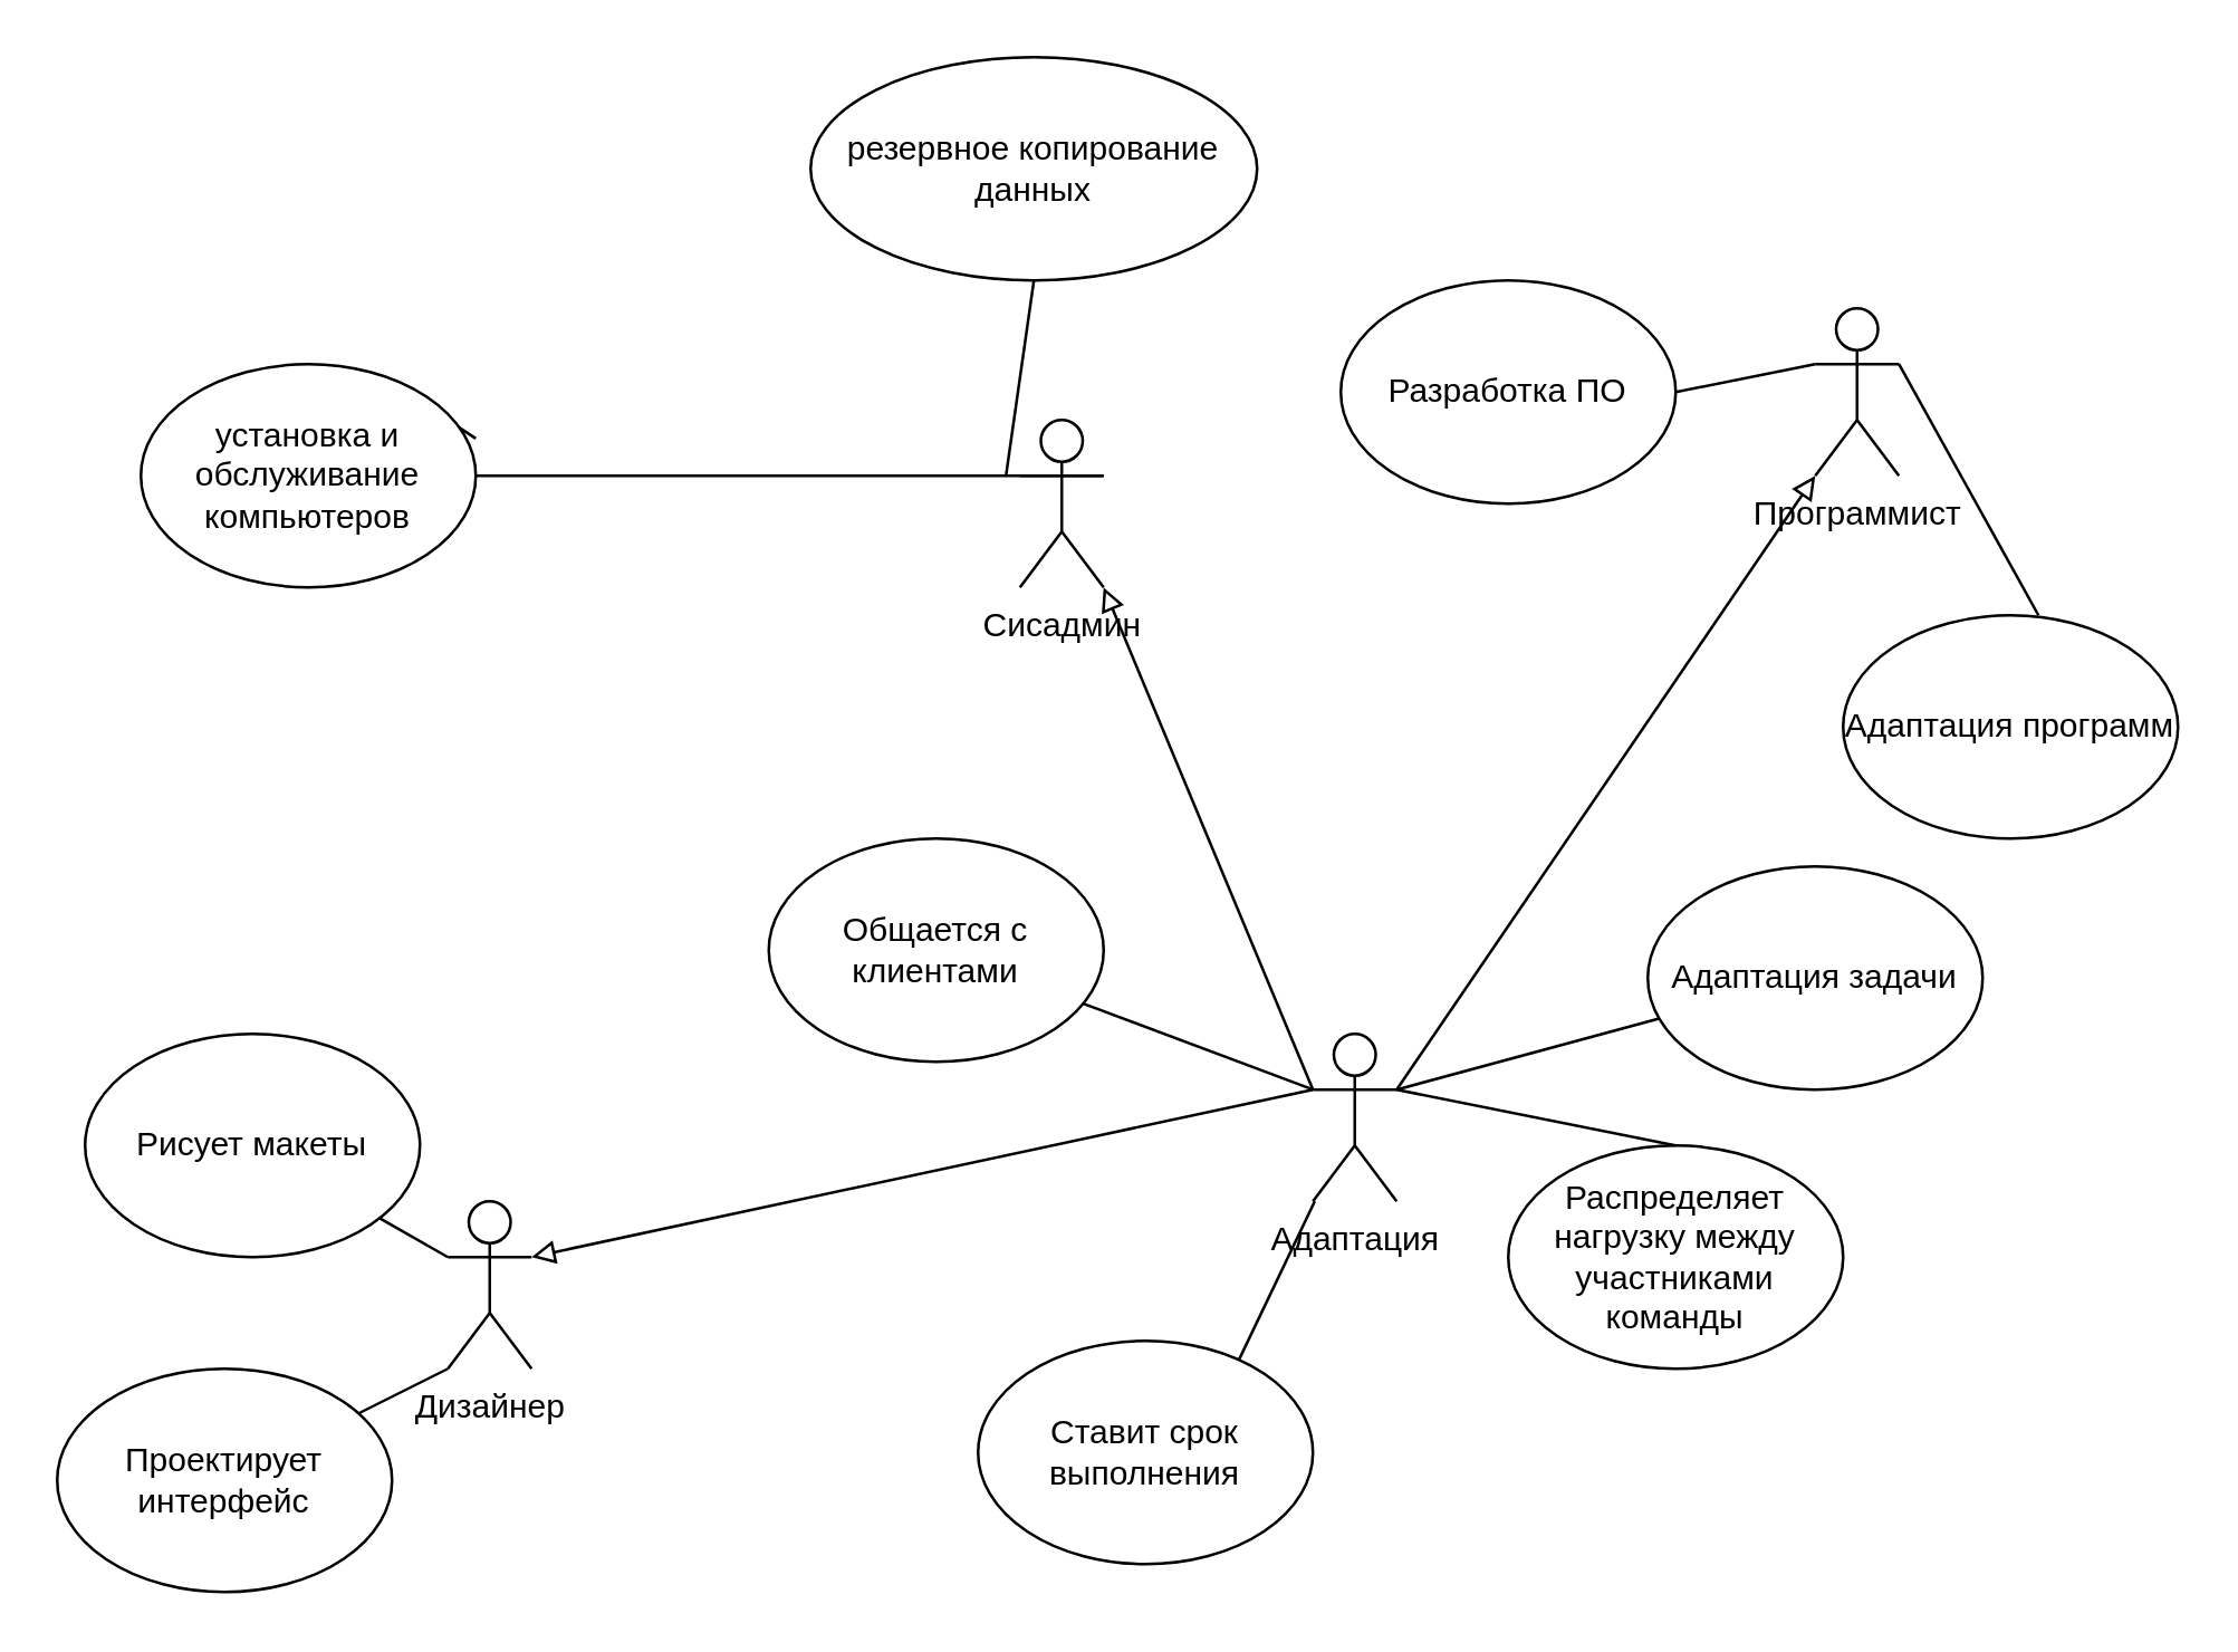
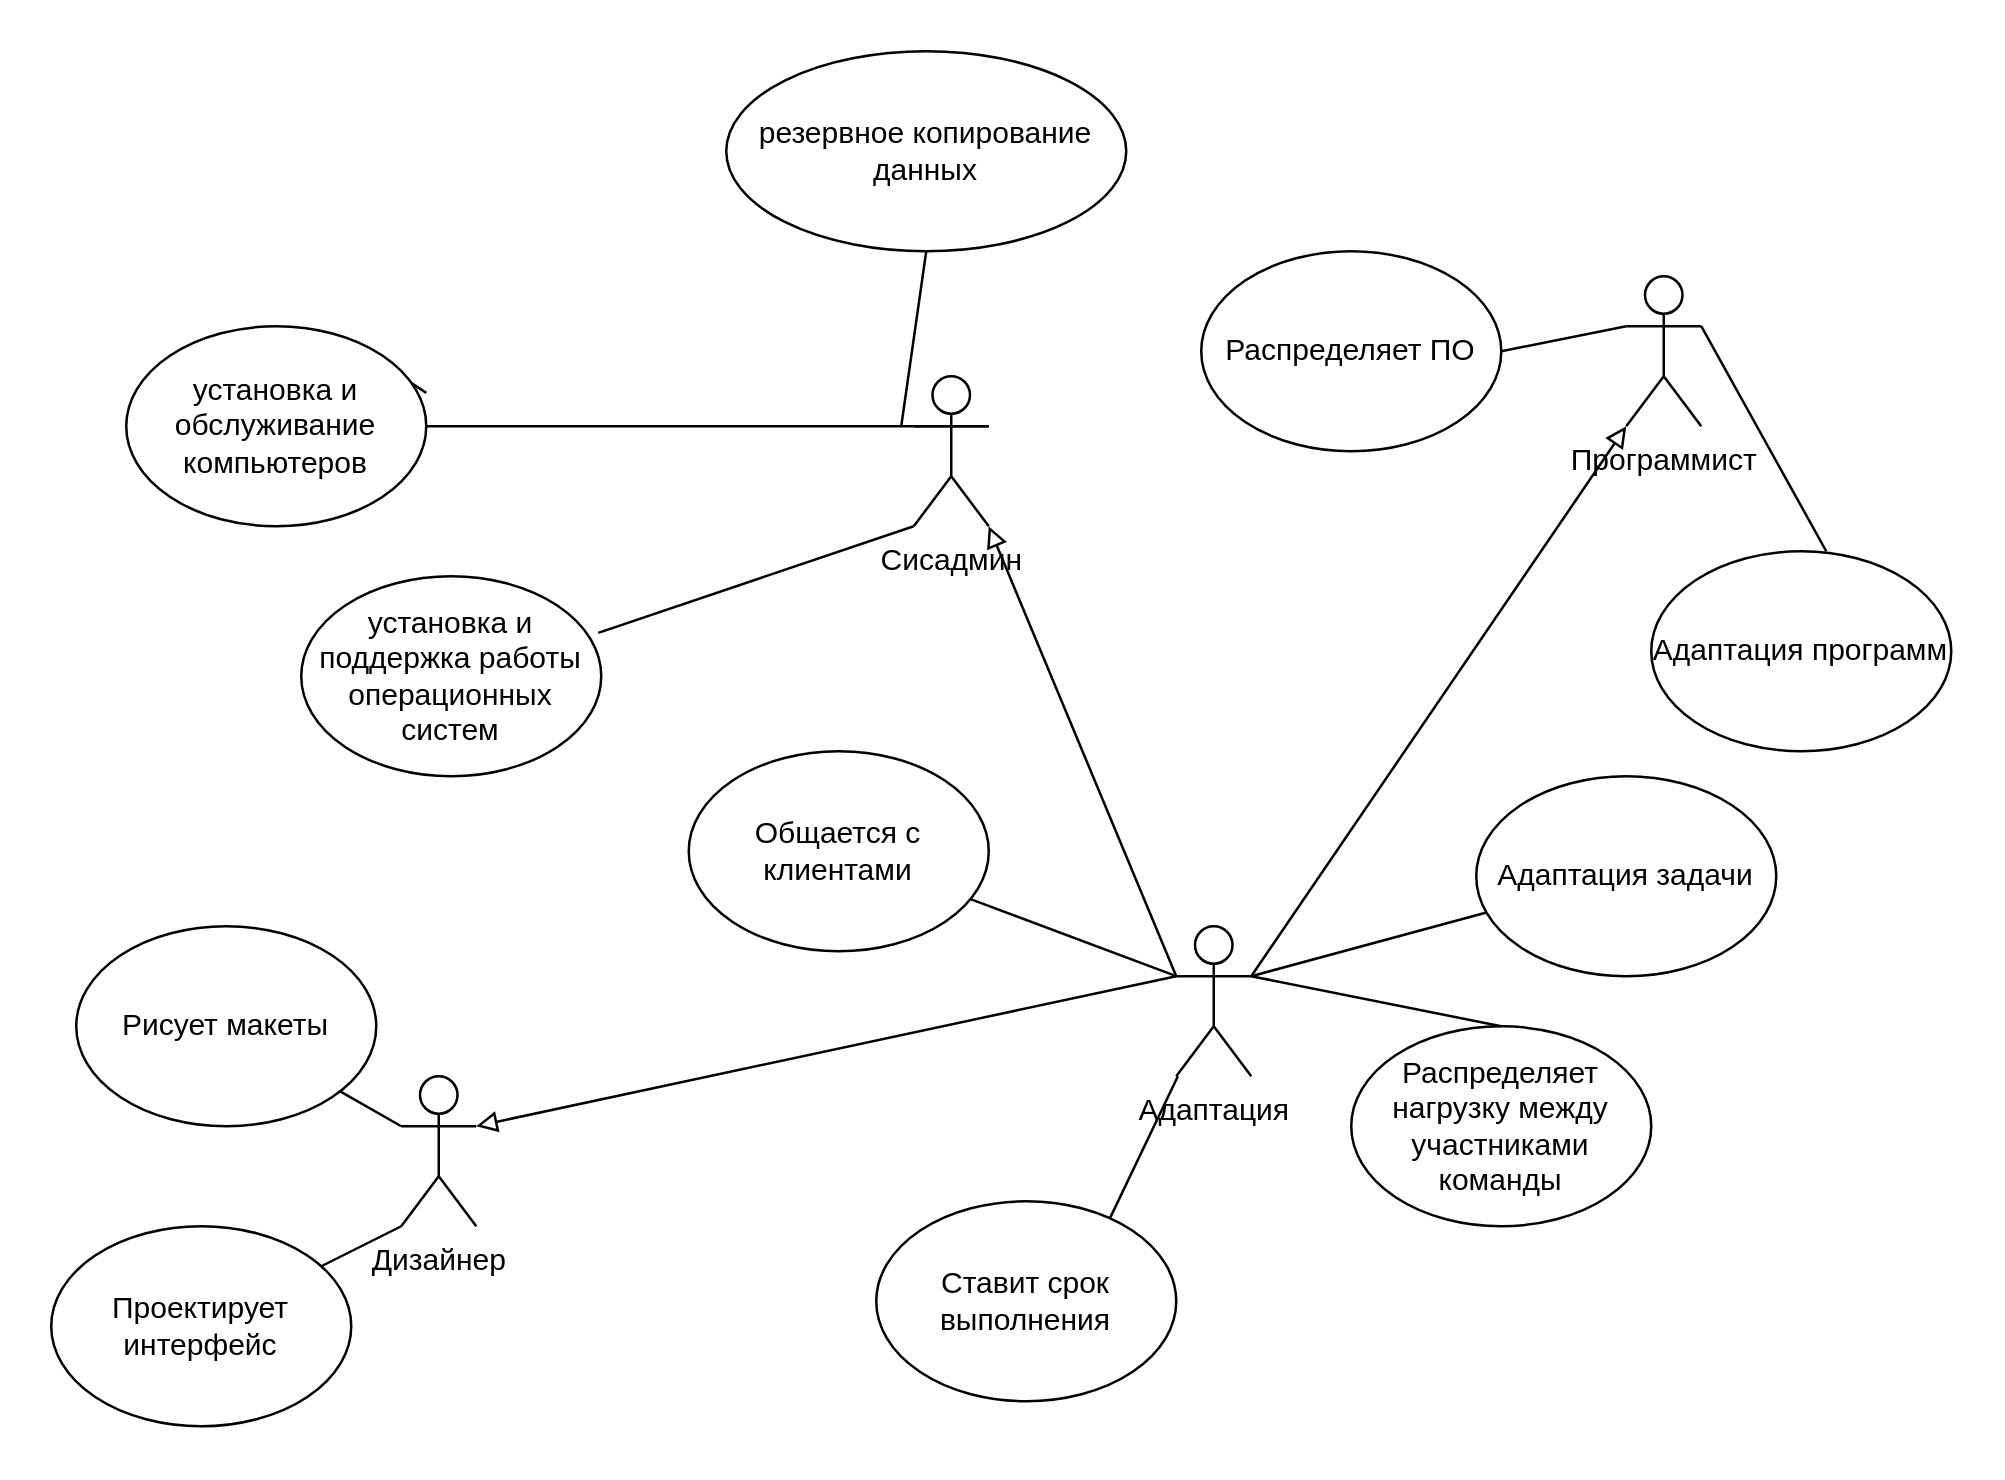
  <mxCell id="0" />
  <mxCell id="1" parent="0" />
  <mxCell id="2" value="Сисадмин" style="shape=umlActor;verticalLabelPosition=bottom;verticalAlign=top;html=1;outlineConnect=0;" vertex="1" parent="1"><mxGeometry x="365" y="150" width="30" height="60" as="geometry" /></mxCell>
  <mxCell id="3" value="Дизайнер" style="shape=umlActor;verticalLabelPosition=bottom;verticalAlign=top;html=1;outlineConnect=0;" vertex="1" parent="1"><mxGeometry x="160" y="430" width="30" height="60" as="geometry" /></mxCell>
  <mxCell id="4" value="Программист" style="shape=umlActor;verticalLabelPosition=bottom;verticalAlign=top;html=1;outlineConnect=0;" vertex="1" parent="1"><mxGeometry x="650" y="110" width="30" height="60" as="geometry" /></mxCell>
  <mxCell id="5" value="Адаптация" style="shape=umlActor;verticalLabelPosition=bottom;verticalAlign=top;html=1;outlineConnect=0;" vertex="1" parent="1"><mxGeometry x="470" y="370" width="30" height="60" as="geometry" /></mxCell>
  <mxCell id="6" value="" style="endArrow=none;html=1;rounded=0;exitX=1;exitY=0.333;exitDx=0;exitDy=0;exitPerimeter=0;startArrow=none;" edge="1" parent="1" source="30"><mxGeometry width="50" height="50" relative="1" as="geometry"><mxPoint x="110" y="200" as="sourcePoint" /><mxPoint x="160" y="150" as="targetPoint" /></mxGeometry></mxCell>
+ <mxCell id="7" value="установка и поддержка работы операционных систем" style="ellipse;whiteSpace=wrap;html=1;" vertex="1" parent="1"><mxGeometry x="120" y="230" width="120" height="80" as="geometry" /></mxCell>
  <mxCell id="8" value="резервное копирование данных" style="ellipse;whiteSpace=wrap;html=1;" vertex="1" parent="1"><mxGeometry x="290" y="20" width="160" height="80" as="geometry" /></mxCell>
+ <mxCell id="9" value="" style="endArrow=none;html=1;rounded=0;exitX=0;exitY=1;exitDx=0;exitDy=0;exitPerimeter=0;entryX=0.99;entryY=0.283;entryDx=0;entryDy=0;entryPerimeter=0;" edge="1" parent="1" source="2" target="7"><mxGeometry width="50" height="50" relative="1" as="geometry"><mxPoint x="120" y="270" as="sourcePoint" /><mxPoint x="170" y="220" as="targetPoint" /></mxGeometry></mxCell>
  <mxCell id="10" value="" style="endArrow=none;html=1;rounded=0;exitX=0.5;exitY=1;exitDx=0;exitDy=0;" edge="1" parent="1" source="8"><mxGeometry width="50" height="50" relative="1" as="geometry"><mxPoint x="340" y="90" as="sourcePoint" /><mxPoint x="360" y="170" as="targetPoint" /></mxGeometry></mxCell>
- <mxCell id="11" value="Разработка ПО" style="ellipse;whiteSpace=wrap;html=1;" vertex="1" parent="1"><mxGeometry x="480" y="100" width="120" height="80" as="geometry" /></mxCell>
+ <mxCell id="11" value="Распределяет ПО" style="ellipse;whiteSpace=wrap;html=1;" vertex="1" parent="1"><mxGeometry x="480" y="100" width="120" height="80" as="geometry" /></mxCell>
  <mxCell id="12" value="Адаптация программ" style="ellipse;whiteSpace=wrap;html=1;" vertex="1" parent="1"><mxGeometry x="660" y="220" width="120" height="80" as="geometry" /></mxCell>
  <mxCell id="13" value="Рисует макеты" style="ellipse;whiteSpace=wrap;html=1;" vertex="1" parent="1"><mxGeometry x="30" y="370" width="120" height="80" as="geometry" /></mxCell>
  <mxCell id="14" value="Проектирует интерфейс" style="ellipse;whiteSpace=wrap;html=1;" vertex="1" parent="1"><mxGeometry x="20" y="490" width="120" height="80" as="geometry" /></mxCell>
  <mxCell id="15" value="" style="endArrow=none;html=1;rounded=0;" edge="1" parent="1" target="13"><mxGeometry width="50" height="50" relative="1" as="geometry"><mxPoint x="160" y="450" as="sourcePoint" /><mxPoint x="150" y="450" as="targetPoint" /></mxGeometry></mxCell>
  <mxCell id="16" value="" style="endArrow=none;html=1;rounded=0;entryX=0;entryY=1;entryDx=0;entryDy=0;entryPerimeter=0;" edge="1" parent="1" source="14" target="3"><mxGeometry width="50" height="50" relative="1" as="geometry"><mxPoint x="110" y="560" as="sourcePoint" /><mxPoint x="160" y="510" as="targetPoint" /></mxGeometry></mxCell>
  <mxCell id="17" value="Распределяет нагрузку между участниками команды" style="ellipse;whiteSpace=wrap;html=1;" vertex="1" parent="1"><mxGeometry x="540" y="410" width="120" height="80" as="geometry" /></mxCell>
  <mxCell id="18" value="Общается с клиентами" style="ellipse;whiteSpace=wrap;html=1;" vertex="1" parent="1"><mxGeometry x="275" y="300" width="120" height="80" as="geometry" /></mxCell>
  <mxCell id="19" value="Ставит срок выполнения" style="ellipse;whiteSpace=wrap;html=1;" vertex="1" parent="1"><mxGeometry x="350" y="480" width="120" height="80" as="geometry" /></mxCell>
  <mxCell id="20" value="Адаптация задачи" style="ellipse;whiteSpace=wrap;html=1;" vertex="1" parent="1"><mxGeometry x="590" y="310" width="120" height="80" as="geometry" /></mxCell>
  <mxCell id="21" value="" style="endArrow=none;html=1;rounded=0;exitX=1;exitY=0.333;exitDx=0;exitDy=0;exitPerimeter=0;" edge="1" parent="1" source="5" target="20"><mxGeometry width="50" height="50" relative="1" as="geometry"><mxPoint x="680" y="480" as="sourcePoint" /><mxPoint x="730" y="430" as="targetPoint" /></mxGeometry></mxCell>
  <mxCell id="22" value="" style="endArrow=none;html=1;rounded=0;exitX=0;exitY=0.333;exitDx=0;exitDy=0;exitPerimeter=0;" edge="1" parent="1" source="5" target="18"><mxGeometry width="50" height="50" relative="1" as="geometry"><mxPoint x="560" y="460" as="sourcePoint" /><mxPoint x="610" y="410" as="targetPoint" /></mxGeometry></mxCell>
  <mxCell id="23" value="" style="endArrow=none;html=1;rounded=0;exitX=0.78;exitY=0.082;exitDx=0;exitDy=0;exitPerimeter=0;" edge="1" parent="1" source="19" target="5"><mxGeometry width="50" height="50" relative="1" as="geometry"><mxPoint x="590" y="560" as="sourcePoint" /><mxPoint x="640" y="510" as="targetPoint" /></mxGeometry></mxCell>
  <mxCell id="24" value="" style="endArrow=none;html=1;rounded=0;entryX=1;entryY=0.333;entryDx=0;entryDy=0;entryPerimeter=0;exitX=0.5;exitY=0;exitDx=0;exitDy=0;" edge="1" parent="1" source="17" target="5"><mxGeometry width="50" height="50" relative="1" as="geometry"><mxPoint x="690" y="540" as="sourcePoint" /><mxPoint x="720" y="490" as="targetPoint" /></mxGeometry></mxCell>
  <mxCell id="25" value="" style="endArrow=none;html=1;rounded=0;exitX=1;exitY=0.5;exitDx=0;exitDy=0;" edge="1" parent="1" source="11"><mxGeometry width="50" height="50" relative="1" as="geometry"><mxPoint x="600" y="180" as="sourcePoint" /><mxPoint x="650" y="130" as="targetPoint" /></mxGeometry></mxCell>
  <mxCell id="26" value="" style="endArrow=none;html=1;rounded=0;entryX=1;entryY=0.333;entryDx=0;entryDy=0;entryPerimeter=0;" edge="1" parent="1" target="4"><mxGeometry width="50" height="50" relative="1" as="geometry"><mxPoint x="730" y="220" as="sourcePoint" /><mxPoint x="780" y="170" as="targetPoint" /></mxGeometry></mxCell>
  <mxCell id="27" value="" style="endArrow=block;html=1;rounded=0;entryX=0;entryY=1;entryDx=0;entryDy=0;entryPerimeter=0;endFill=0;" edge="1" parent="1" target="4"><mxGeometry width="50" height="50" relative="1" as="geometry"><mxPoint x="500" y="390" as="sourcePoint" /><mxPoint x="380" y="290" as="targetPoint" /></mxGeometry></mxCell>
  <mxCell id="28" value="" style="endArrow=block;html=1;rounded=0;entryX=1;entryY=0.333;entryDx=0;entryDy=0;entryPerimeter=0;endFill=0;" edge="1" parent="1" target="3"><mxGeometry width="50" height="50" relative="1" as="geometry"><mxPoint x="470" y="390" as="sourcePoint" /><mxPoint x="460" y="400" as="targetPoint" /></mxGeometry></mxCell>
  <mxCell id="29" value="" style="endArrow=none;html=1;rounded=0;exitX=1;exitY=0.333;exitDx=0;exitDy=0;exitPerimeter=0;" edge="1" parent="1" source="2" target="30"><mxGeometry width="50" height="50" relative="1" as="geometry"><mxPoint x="395" y="170" as="sourcePoint" /><mxPoint x="160" y="150" as="targetPoint" /></mxGeometry></mxCell>
  <mxCell id="30" value="установка и обслуживание компьютеров" style="ellipse;whiteSpace=wrap;html=1;" vertex="1" parent="1"><mxGeometry x="50" y="130" width="120" height="80" as="geometry" /></mxCell>
  <mxCell id="31" value="" style="endArrow=block;html=1;rounded=0;entryX=1;entryY=1;entryDx=0;entryDy=0;entryPerimeter=0;exitX=0;exitY=0.333;exitDx=0;exitDy=0;exitPerimeter=0;endFill=0;" edge="1" parent="1" source="5" target="2"><mxGeometry width="50" height="50" relative="1" as="geometry"><mxPoint x="470" y="300" as="sourcePoint" /><mxPoint x="520" y="250" as="targetPoint" /></mxGeometry></mxCell>
